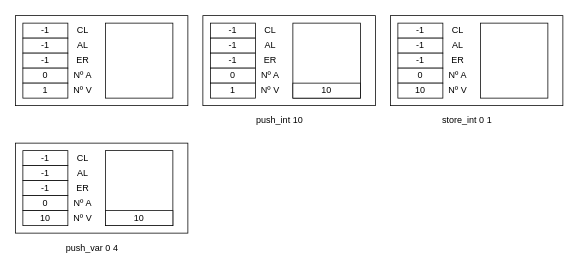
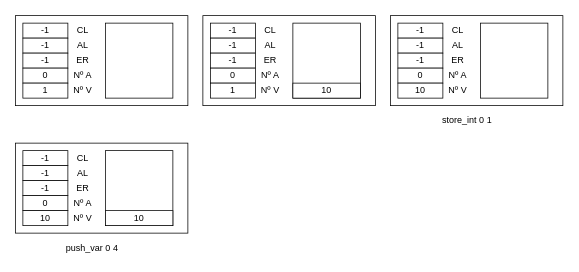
  <mxCell id="0" />
  <mxCell id="1" parent="0" />
  <mxCell id="2" value="" style="rounded=0;whiteSpace=wrap;html=1;" parent="1" vertex="1"><mxGeometry x="20" y="20" width="230" height="120" as="geometry" /></mxCell>
  <mxCell id="3" value="-1" style="rounded=0;whiteSpace=wrap;html=1;" parent="1" vertex="1"><mxGeometry x="30" y="30" width="60" height="20" as="geometry" /></mxCell>
  <mxCell id="4" value="-1" style="rounded=0;whiteSpace=wrap;html=1;" parent="1" vertex="1"><mxGeometry x="30" y="50" width="60" height="20" as="geometry" /></mxCell>
  <mxCell id="5" value="-1" style="rounded=0;whiteSpace=wrap;html=1;" parent="1" vertex="1"><mxGeometry x="30" y="70" width="60" height="20" as="geometry" /></mxCell>
  <mxCell id="6" value="0" style="rounded=0;whiteSpace=wrap;html=1;" parent="1" vertex="1"><mxGeometry x="30" y="90" width="60" height="20" as="geometry" /></mxCell>
  <mxCell id="7" value="1" style="rounded=0;whiteSpace=wrap;html=1;" parent="1" vertex="1"><mxGeometry x="30" y="110" width="60" height="20" as="geometry" /></mxCell>
  <mxCell id="8" value="CL" style="text;html=1;strokeColor=none;fillColor=none;align=center;verticalAlign=middle;whiteSpace=wrap;rounded=0;" parent="1" vertex="1"><mxGeometry x="90" y="30" width="40" height="20" as="geometry" /></mxCell>
  <mxCell id="9" value="AL" style="text;html=1;strokeColor=none;fillColor=none;align=center;verticalAlign=middle;whiteSpace=wrap;rounded=0;" parent="1" vertex="1"><mxGeometry x="90" y="50" width="40" height="20" as="geometry" /></mxCell>
  <mxCell id="10" value="ER" style="text;html=1;strokeColor=none;fillColor=none;align=center;verticalAlign=middle;whiteSpace=wrap;rounded=0;" parent="1" vertex="1"><mxGeometry x="90" y="70" width="40" height="20" as="geometry" /></mxCell>
  <mxCell id="11" value="Nº A" style="text;html=1;strokeColor=none;fillColor=none;align=center;verticalAlign=middle;whiteSpace=wrap;rounded=0;" parent="1" vertex="1"><mxGeometry x="90" y="90" width="40" height="20" as="geometry" /></mxCell>
  <mxCell id="12" value="Nº V" style="text;html=1;strokeColor=none;fillColor=none;align=center;verticalAlign=middle;whiteSpace=wrap;rounded=0;" parent="1" vertex="1"><mxGeometry x="90" y="110" width="40" height="20" as="geometry" /></mxCell>
  <mxCell id="13" value="" style="rounded=0;whiteSpace=wrap;html=1;" parent="1" vertex="1"><mxGeometry x="140" y="30" width="90" height="100" as="geometry" /></mxCell>
  <mxCell id="14" value="" style="rounded=0;whiteSpace=wrap;html=1;" parent="1" vertex="1"><mxGeometry x="270" y="20" width="230" height="120" as="geometry" /></mxCell>
  <mxCell id="15" value="-1" style="rounded=0;whiteSpace=wrap;html=1;" parent="1" vertex="1"><mxGeometry x="280" y="30" width="60" height="20" as="geometry" /></mxCell>
  <mxCell id="16" value="-1" style="rounded=0;whiteSpace=wrap;html=1;" parent="1" vertex="1"><mxGeometry x="280" y="50" width="60" height="20" as="geometry" /></mxCell>
  <mxCell id="17" value="-1" style="rounded=0;whiteSpace=wrap;html=1;" parent="1" vertex="1"><mxGeometry x="280" y="70" width="60" height="20" as="geometry" /></mxCell>
  <mxCell id="18" value="0" style="rounded=0;whiteSpace=wrap;html=1;" parent="1" vertex="1"><mxGeometry x="280" y="90" width="60" height="20" as="geometry" /></mxCell>
  <mxCell id="19" value="1" style="rounded=0;whiteSpace=wrap;html=1;" parent="1" vertex="1"><mxGeometry x="280" y="110" width="60" height="20" as="geometry" /></mxCell>
  <mxCell id="20" value="CL" style="text;html=1;strokeColor=none;fillColor=none;align=center;verticalAlign=middle;whiteSpace=wrap;rounded=0;" parent="1" vertex="1"><mxGeometry x="340" y="30" width="40" height="20" as="geometry" /></mxCell>
  <mxCell id="21" value="AL" style="text;html=1;strokeColor=none;fillColor=none;align=center;verticalAlign=middle;whiteSpace=wrap;rounded=0;" parent="1" vertex="1"><mxGeometry x="340" y="50" width="40" height="20" as="geometry" /></mxCell>
  <mxCell id="22" value="ER" style="text;html=1;strokeColor=none;fillColor=none;align=center;verticalAlign=middle;whiteSpace=wrap;rounded=0;" parent="1" vertex="1"><mxGeometry x="340" y="70" width="40" height="20" as="geometry" /></mxCell>
  <mxCell id="23" value="Nº A" style="text;html=1;strokeColor=none;fillColor=none;align=center;verticalAlign=middle;whiteSpace=wrap;rounded=0;" parent="1" vertex="1"><mxGeometry x="340" y="90" width="40" height="20" as="geometry" /></mxCell>
  <mxCell id="24" value="Nº V" style="text;html=1;strokeColor=none;fillColor=none;align=center;verticalAlign=middle;whiteSpace=wrap;rounded=0;" parent="1" vertex="1"><mxGeometry x="340" y="110" width="40" height="20" as="geometry" /></mxCell>
- <mxCell id="25" value="push_int 10" style="text;html=1;strokeColor=none;fillColor=none;align=center;verticalAlign=middle;whiteSpace=wrap;rounded=0;" parent="1" vertex="1"><mxGeometry x="330" y="150" width="85" height="20" as="geometry" /></mxCell>
  <mxCell id="26" value="" style="rounded=0;whiteSpace=wrap;html=1;" parent="1" vertex="1"><mxGeometry x="390" y="30" width="90" height="100" as="geometry" /></mxCell>
  <mxCell id="27" value="10" style="rounded=0;whiteSpace=wrap;html=1;" parent="1" vertex="1"><mxGeometry x="390" y="110" width="90" height="20" as="geometry" /></mxCell>
  <mxCell id="28" value="" style="rounded=0;whiteSpace=wrap;html=1;" parent="1" vertex="1"><mxGeometry x="520" y="20" width="230" height="120" as="geometry" /></mxCell>
  <mxCell id="29" value="-1" style="rounded=0;whiteSpace=wrap;html=1;" parent="1" vertex="1"><mxGeometry x="530" y="30" width="60" height="20" as="geometry" /></mxCell>
  <mxCell id="30" value="-1" style="rounded=0;whiteSpace=wrap;html=1;" parent="1" vertex="1"><mxGeometry x="530" y="50" width="60" height="20" as="geometry" /></mxCell>
  <mxCell id="31" value="-1" style="rounded=0;whiteSpace=wrap;html=1;" parent="1" vertex="1"><mxGeometry x="530" y="70" width="60" height="20" as="geometry" /></mxCell>
  <mxCell id="32" value="0" style="rounded=0;whiteSpace=wrap;html=1;" parent="1" vertex="1"><mxGeometry x="530" y="90" width="60" height="20" as="geometry" /></mxCell>
  <mxCell id="33" value="10" style="rounded=0;whiteSpace=wrap;html=1;" parent="1" vertex="1"><mxGeometry x="530" y="110" width="60" height="20" as="geometry" /></mxCell>
  <mxCell id="34" value="CL" style="text;html=1;strokeColor=none;fillColor=none;align=center;verticalAlign=middle;whiteSpace=wrap;rounded=0;" parent="1" vertex="1"><mxGeometry x="590" y="30" width="40" height="20" as="geometry" /></mxCell>
  <mxCell id="35" value="AL" style="text;html=1;strokeColor=none;fillColor=none;align=center;verticalAlign=middle;whiteSpace=wrap;rounded=0;" parent="1" vertex="1"><mxGeometry x="590" y="50" width="40" height="20" as="geometry" /></mxCell>
  <mxCell id="36" value="ER" style="text;html=1;strokeColor=none;fillColor=none;align=center;verticalAlign=middle;whiteSpace=wrap;rounded=0;" parent="1" vertex="1"><mxGeometry x="590" y="70" width="40" height="20" as="geometry" /></mxCell>
  <mxCell id="37" value="Nº A" style="text;html=1;strokeColor=none;fillColor=none;align=center;verticalAlign=middle;whiteSpace=wrap;rounded=0;" parent="1" vertex="1"><mxGeometry x="590" y="90" width="40" height="20" as="geometry" /></mxCell>
  <mxCell id="38" value="Nº V" style="text;html=1;strokeColor=none;fillColor=none;align=center;verticalAlign=middle;whiteSpace=wrap;rounded=0;" parent="1" vertex="1"><mxGeometry x="590" y="110" width="40" height="20" as="geometry" /></mxCell>
  <mxCell id="39" value="store_int 0 1" style="text;html=1;strokeColor=none;fillColor=none;align=center;verticalAlign=middle;whiteSpace=wrap;rounded=0;" parent="1" vertex="1"><mxGeometry x="580" y="150" width="85" height="20" as="geometry" /></mxCell>
  <mxCell id="40" value="" style="rounded=0;whiteSpace=wrap;html=1;" parent="1" vertex="1"><mxGeometry x="640" y="30" width="90" height="100" as="geometry" /></mxCell>
  <mxCell id="41" value="" style="rounded=0;whiteSpace=wrap;html=1;" parent="1" vertex="1"><mxGeometry x="20" y="190" width="230" height="120" as="geometry" /></mxCell>
  <mxCell id="42" value="-1" style="rounded=0;whiteSpace=wrap;html=1;" parent="1" vertex="1"><mxGeometry x="30" y="200" width="60" height="20" as="geometry" /></mxCell>
  <mxCell id="43" value="-1" style="rounded=0;whiteSpace=wrap;html=1;" parent="1" vertex="1"><mxGeometry x="30" y="220" width="60" height="20" as="geometry" /></mxCell>
  <mxCell id="44" value="-1" style="rounded=0;whiteSpace=wrap;html=1;" parent="1" vertex="1"><mxGeometry x="30" y="240" width="60" height="20" as="geometry" /></mxCell>
  <mxCell id="45" value="0" style="rounded=0;whiteSpace=wrap;html=1;" parent="1" vertex="1"><mxGeometry x="30" y="260" width="60" height="20" as="geometry" /></mxCell>
  <mxCell id="46" value="10" style="rounded=0;whiteSpace=wrap;html=1;" parent="1" vertex="1"><mxGeometry x="30" y="280" width="60" height="20" as="geometry" /></mxCell>
  <mxCell id="47" value="CL" style="text;html=1;strokeColor=none;fillColor=none;align=center;verticalAlign=middle;whiteSpace=wrap;rounded=0;" parent="1" vertex="1"><mxGeometry x="90" y="200" width="40" height="20" as="geometry" /></mxCell>
  <mxCell id="48" value="AL" style="text;html=1;strokeColor=none;fillColor=none;align=center;verticalAlign=middle;whiteSpace=wrap;rounded=0;" parent="1" vertex="1"><mxGeometry x="90" y="220" width="40" height="20" as="geometry" /></mxCell>
  <mxCell id="49" value="ER" style="text;html=1;strokeColor=none;fillColor=none;align=center;verticalAlign=middle;whiteSpace=wrap;rounded=0;" parent="1" vertex="1"><mxGeometry x="90" y="240" width="40" height="20" as="geometry" /></mxCell>
  <mxCell id="50" value="Nº A" style="text;html=1;strokeColor=none;fillColor=none;align=center;verticalAlign=middle;whiteSpace=wrap;rounded=0;" parent="1" vertex="1"><mxGeometry x="90" y="260" width="40" height="20" as="geometry" /></mxCell>
  <mxCell id="51" value="Nº V" style="text;html=1;strokeColor=none;fillColor=none;align=center;verticalAlign=middle;whiteSpace=wrap;rounded=0;" parent="1" vertex="1"><mxGeometry x="90" y="280" width="40" height="20" as="geometry" /></mxCell>
  <mxCell id="52" value="push_var 0 4" style="text;html=1;strokeColor=none;fillColor=none;align=center;verticalAlign=middle;whiteSpace=wrap;rounded=0;" parent="1" vertex="1"><mxGeometry x="80" y="320" width="85" height="20" as="geometry" /></mxCell>
  <mxCell id="53" value="" style="rounded=0;whiteSpace=wrap;html=1;" parent="1" vertex="1"><mxGeometry x="140" y="200" width="90" height="100" as="geometry" /></mxCell>
  <mxCell id="54" value="10" style="rounded=0;whiteSpace=wrap;html=1;" parent="1" vertex="1"><mxGeometry x="140" y="280" width="90" height="20" as="geometry" /></mxCell>
